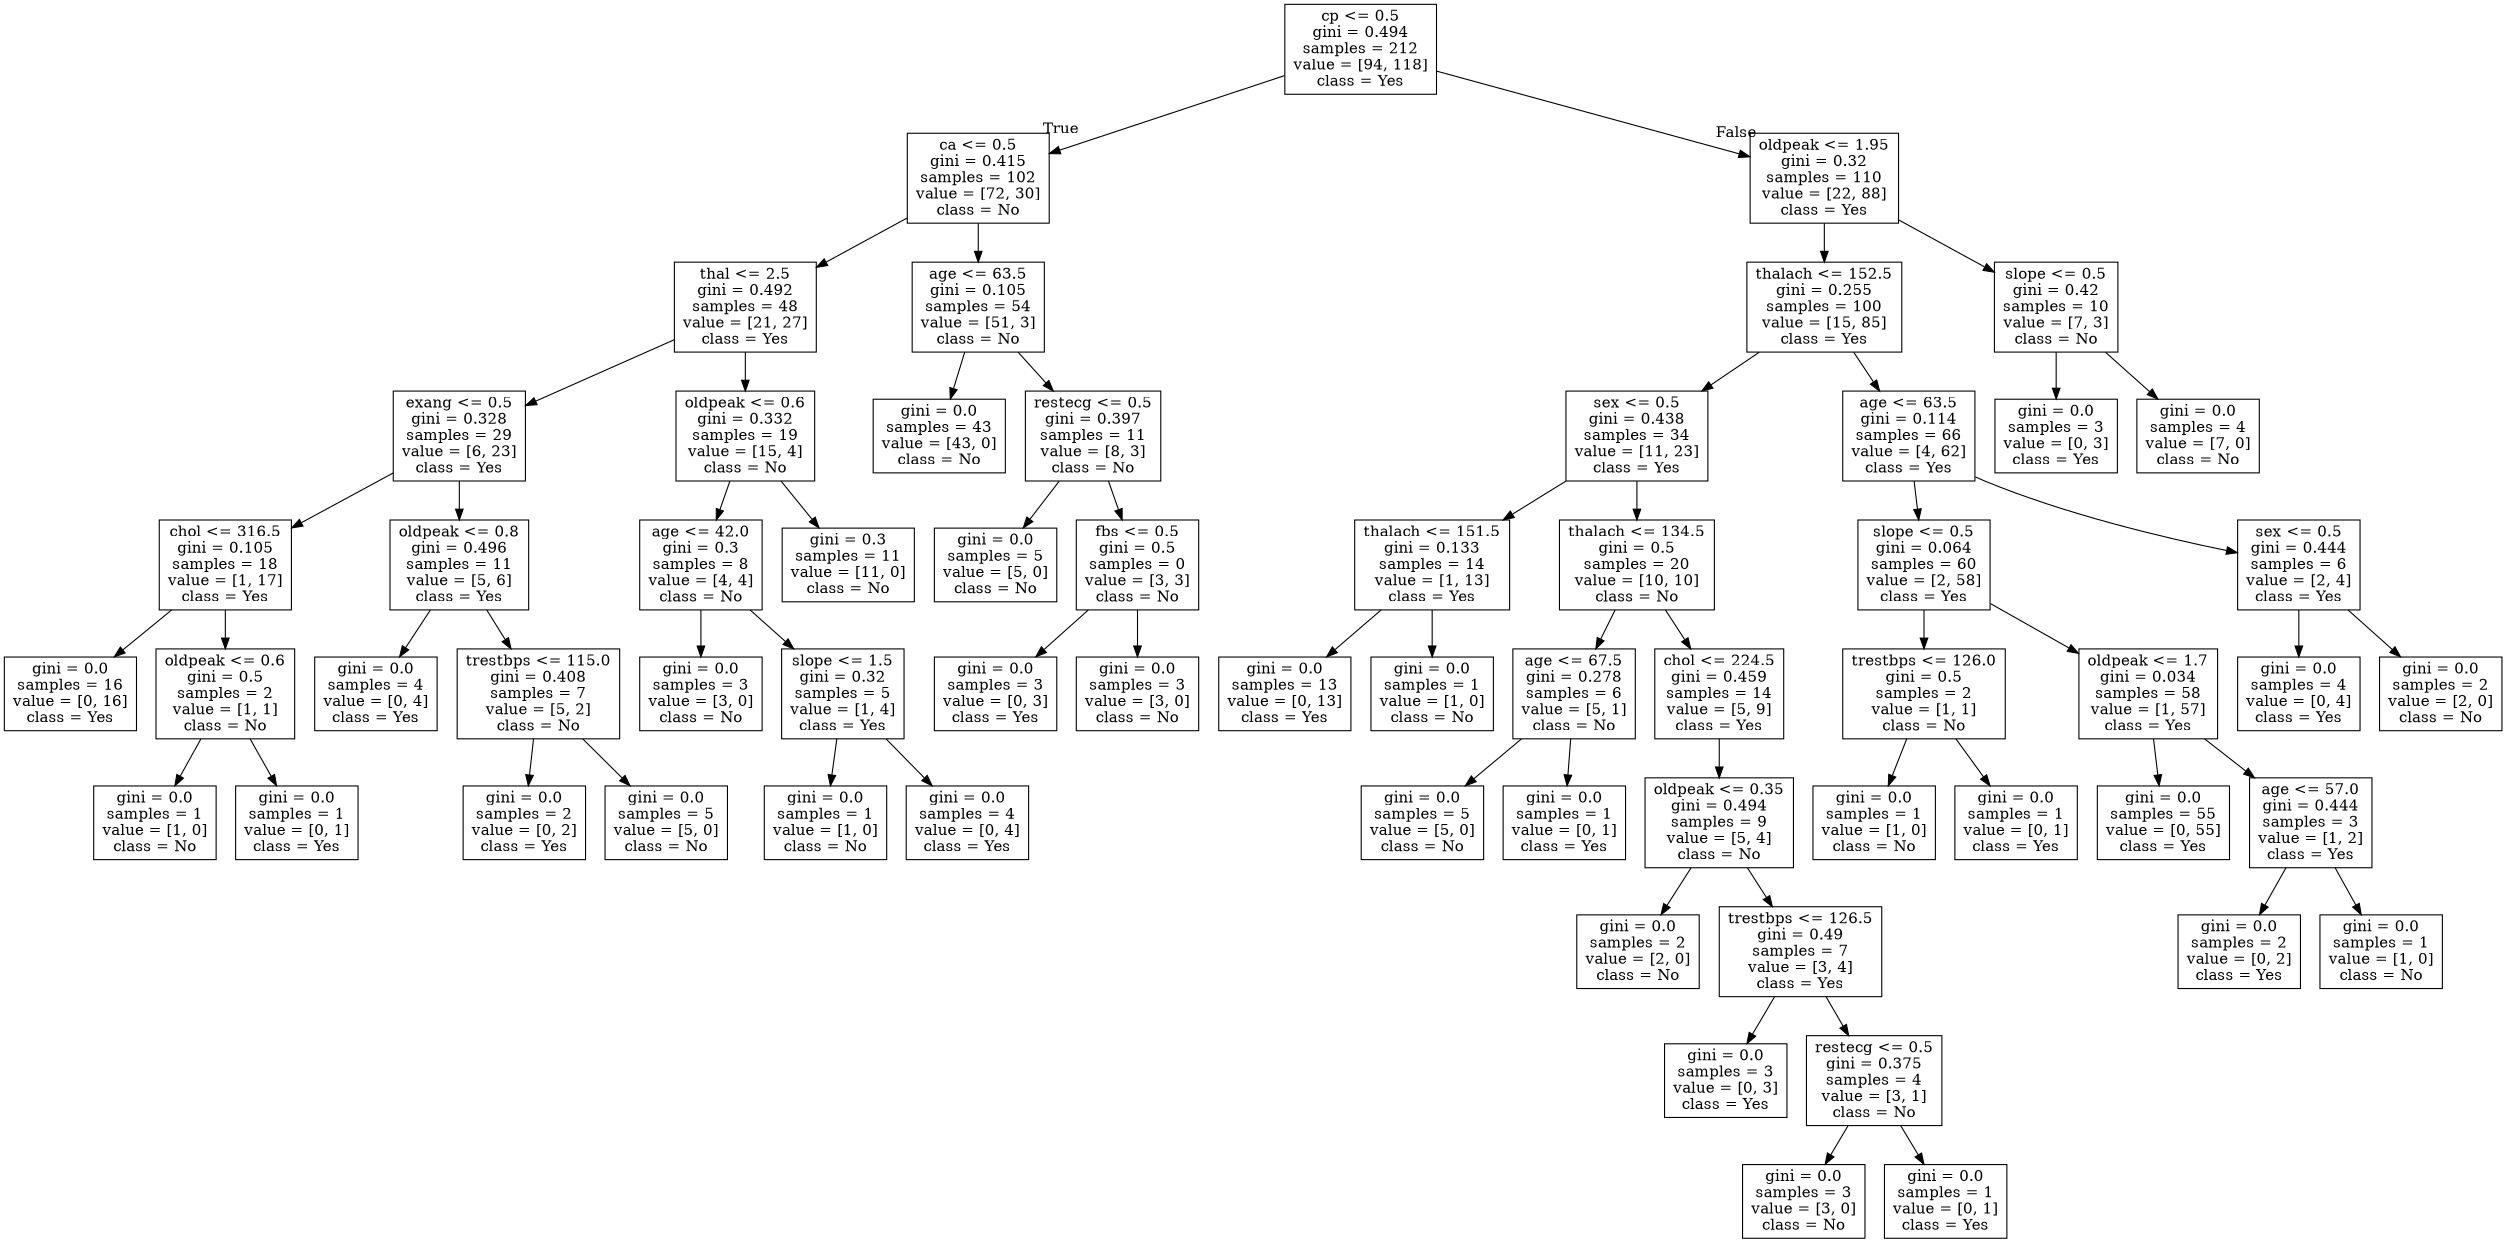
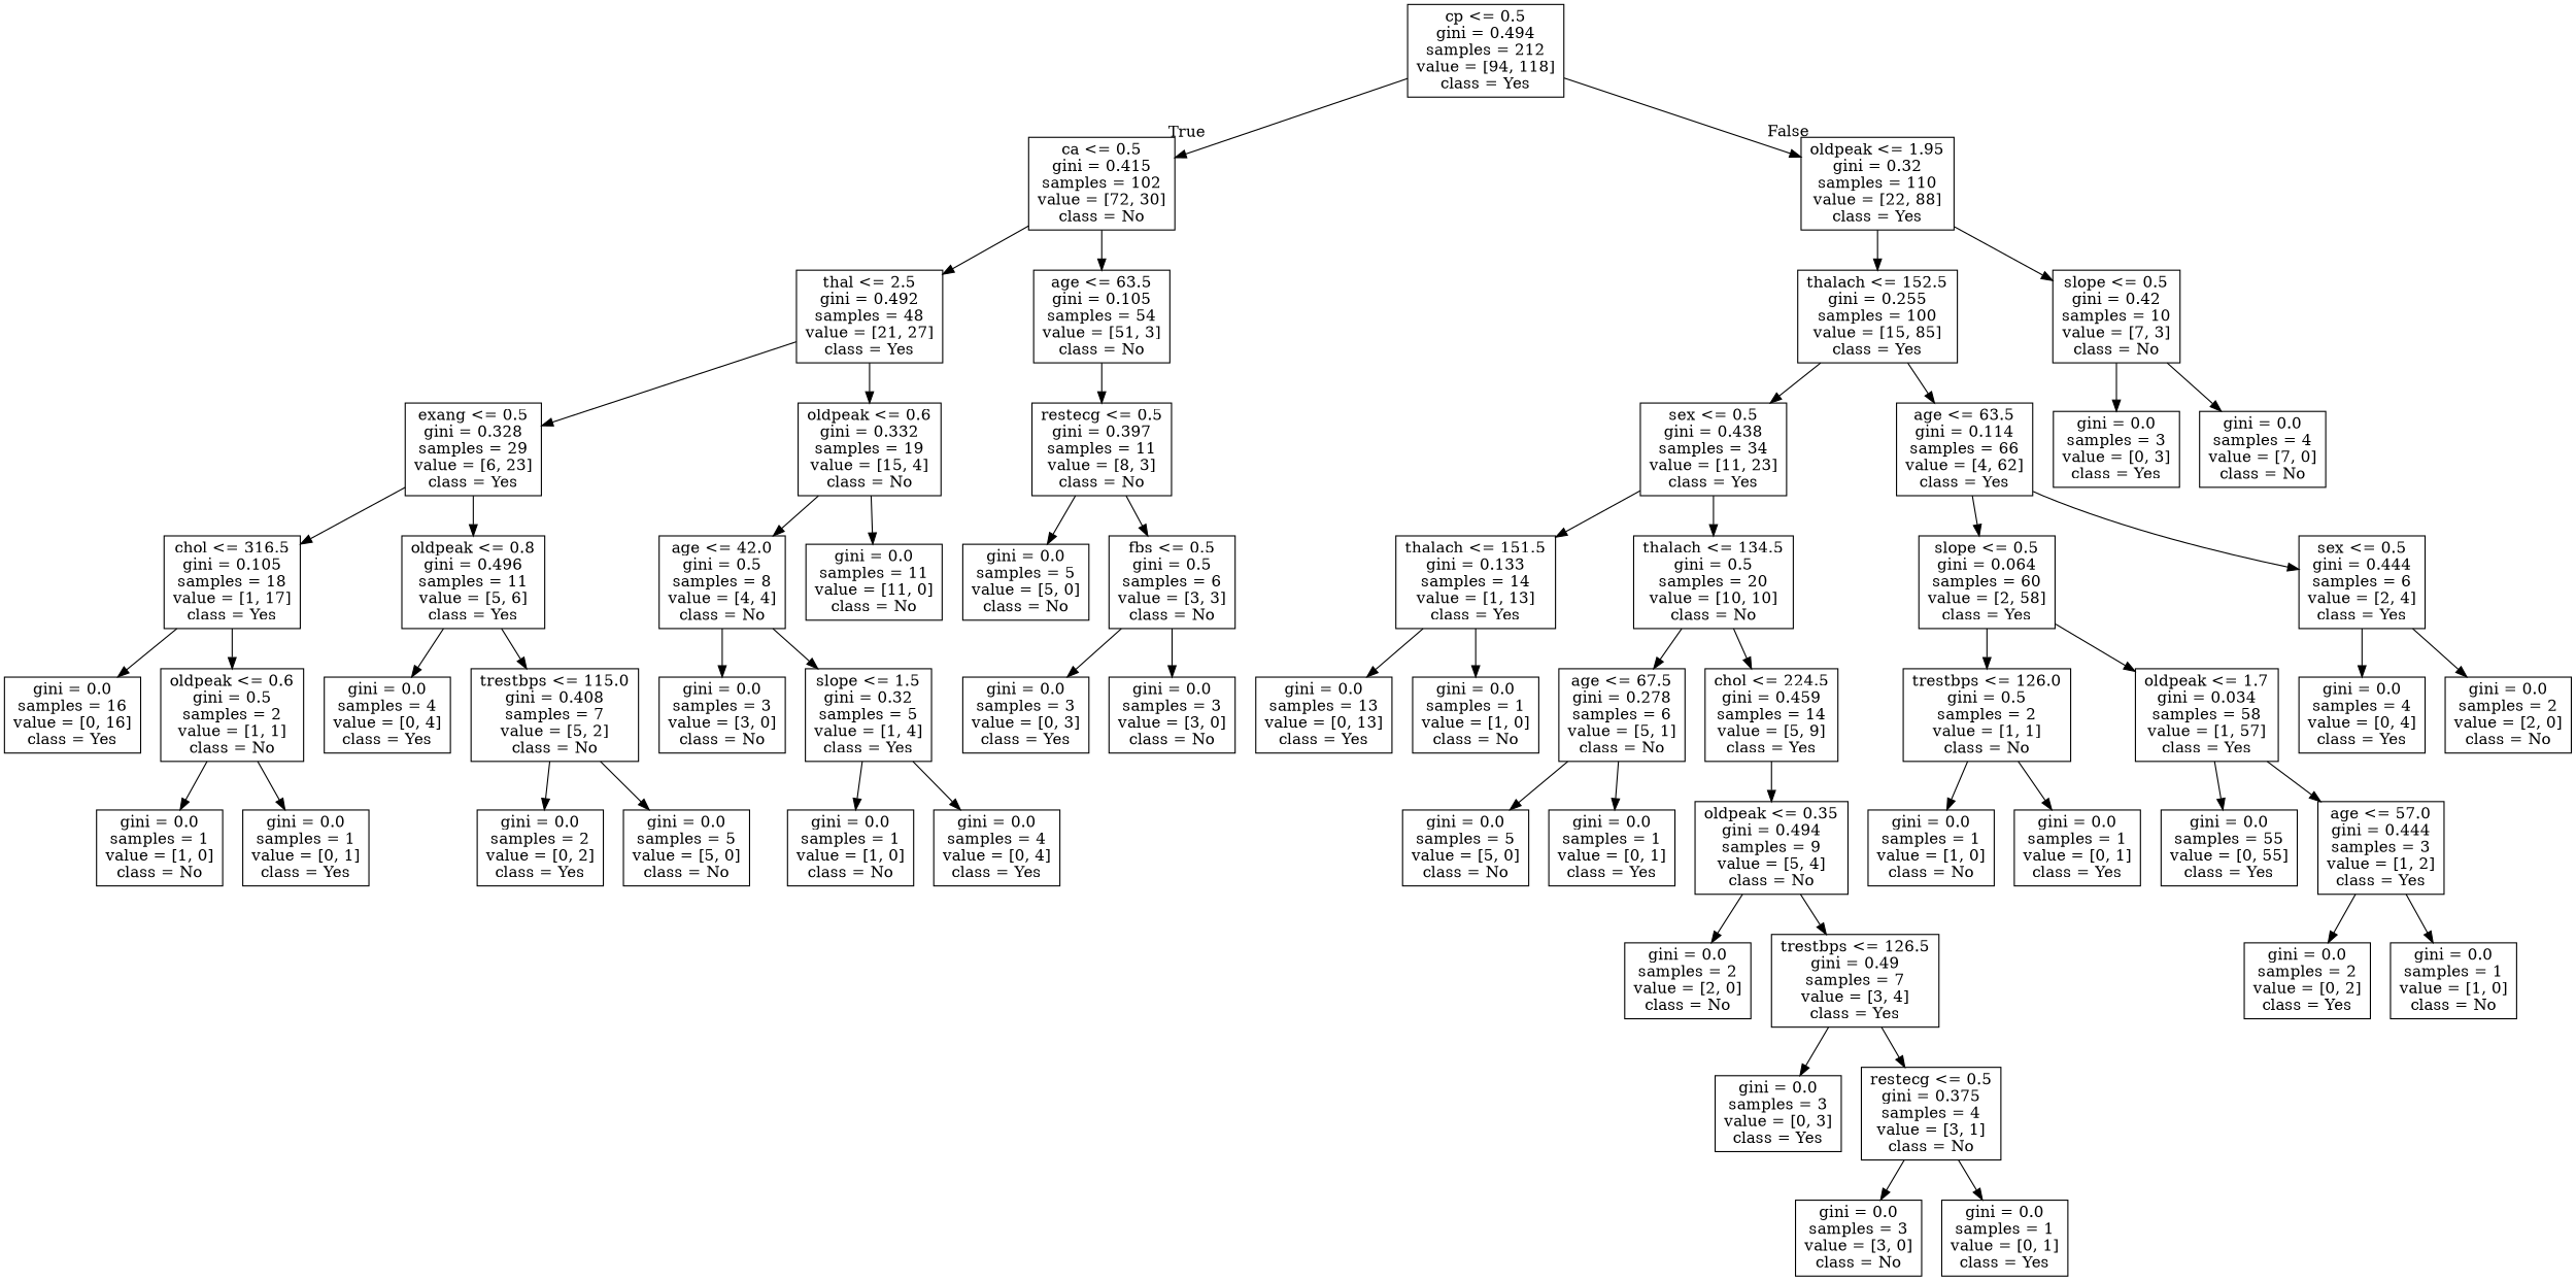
  digraph {
    node [shape=box]
    n1 [label="cp <= 0.5\ngini = 0.494\nsamples = 212\nvalue = [94, 118]\nclass = Yes"]
    n2 [label="ca <= 0.5\ngini = 0.415\nsamples = 102\nvalue = [72, 30]\nclass = No"]
    n3 [label="oldpeak <= 1.95\ngini = 0.32\nsamples = 110\nvalue = [22, 88]\nclass = Yes"]
    n4 [label="thal <= 2.5\ngini = 0.492\nsamples = 48\nvalue = [21, 27]\nclass = Yes"]
    n5 [label="age <= 63.5\ngini = 0.105\nsamples = 54\nvalue = [51, 3]\nclass = No"]
    n6 [label="thalach <= 152.5\ngini = 0.255\nsamples = 100\nvalue = [15, 85]\nclass = Yes"]
    n7 [label="slope <= 0.5\ngini = 0.42\nsamples = 10\nvalue = [7, 3]\nclass = No"]
    n8 [label="exang <= 0.5\ngini = 0.328\nsamples = 29\nvalue = [6, 23]\nclass = Yes"]
    n9 [label="oldpeak <= 0.6\ngini = 0.332\nsamples = 19\nvalue = [15, 4]\nclass = No"]
-   n10 [label="gini = 0.0\nsamples = 43\nvalue = [43, 0]\nclass = No"]
    n11 [label="restecg <= 0.5\ngini = 0.397\nsamples = 11\nvalue = [8, 3]\nclass = No"]
    n12 [label="chol <= 316.5\ngini = 0.105\nsamples = 18\nvalue = [1, 17]\nclass = Yes"]
    n13 [label="oldpeak <= 0.8\ngini = 0.496\nsamples = 11\nvalue = [5, 6]\nclass = Yes"]
-   n14 [label="age <= 42.0\ngini = 0.3\nsamples = 8\nvalue = [4, 4]\nclass = No"]
-   n15 [label="gini = 0.3\nsamples = 11\nvalue = [11, 0]\nclass = No"]
+   n14 [label="age <= 42.0\ngini = 0.5\nsamples = 8\nvalue = [4, 4]\nclass = No"]
+   n15 [label="gini = 0.0\nsamples = 11\nvalue = [11, 0]\nclass = No"]
    n16 [label="gini = 0.0\nsamples = 16\nvalue = [0, 16]\nclass = Yes"]
    n17 [label="oldpeak <= 0.6\ngini = 0.5\nsamples = 2\nvalue = [1, 1]\nclass = No"]
    n18 [label="gini = 0.0\nsamples = 4\nvalue = [0, 4]\nclass = Yes"]
    n19 [label="trestbps <= 115.0\ngini = 0.408\nsamples = 7\nvalue = [5, 2]\nclass = No"]
    n20 [label="gini = 0.0\nsamples = 1\nvalue = [1, 0]\nclass = No"]
    n21 [label="gini = 0.0\nsamples = 1\nvalue = [0, 1]\nclass = Yes"]
    n22 [label="gini = 0.0\nsamples = 2\nvalue = [0, 2]\nclass = Yes"]
    n23 [label="gini = 0.0\nsamples = 5\nvalue = [5, 0]\nclass = No"]
    n24 [label="gini = 0.0\nsamples = 3\nvalue = [3, 0]\nclass = No"]
    n25 [label="slope <= 1.5\ngini = 0.32\nsamples = 5\nvalue = [1, 4]\nclass = Yes"]
    n26 [label="gini = 0.0\nsamples = 1\nvalue = [1, 0]\nclass = No"]
    n27 [label="gini = 0.0\nsamples = 4\nvalue = [0, 4]\nclass = Yes"]
    n28 [label="gini = 0.0\nsamples = 5\nvalue = [5, 0]\nclass = No"]
-   n29 [label="fbs <= 0.5\ngini = 0.5\nsamples = 0\nvalue = [3, 3]\nclass = No"]
+   n29 [label="fbs <= 0.5\ngini = 0.5\nsamples = 6\nvalue = [3, 3]\nclass = No"]
    n30 [label="gini = 0.0\nsamples = 3\nvalue = [0, 3]\nclass = Yes"]
    n31 [label="gini = 0.0\nsamples = 3\nvalue = [3, 0]\nclass = No"]
    n32 [label="sex <= 0.5\ngini = 0.438\nsamples = 34\nvalue = [11, 23]\nclass = Yes"]
    n33 [label="age <= 63.5\ngini = 0.114\nsamples = 66\nvalue = [4, 62]\nclass = Yes"]
    n34 [label="gini = 0.0\nsamples = 3\nvalue = [0, 3]\nclass = Yes"]
    n35 [label="gini = 0.0\nsamples = 4\nvalue = [7, 0]\nclass = No"]
    n36 [label="thalach <= 151.5\ngini = 0.133\nsamples = 14\nvalue = [1, 13]\nclass = Yes"]
    n37 [label="thalach <= 134.5\ngini = 0.5\nsamples = 20\nvalue = [10, 10]\nclass = No"]
    n38 [label="slope <= 0.5\ngini = 0.064\nsamples = 60\nvalue = [2, 58]\nclass = Yes"]
    n39 [label="sex <= 0.5\ngini = 0.444\nsamples = 6\nvalue = [2, 4]\nclass = Yes"]
    n40 [label="gini = 0.0\nsamples = 13\nvalue = [0, 13]\nclass = Yes"]
    n41 [label="gini = 0.0\nsamples = 1\nvalue = [1, 0]\nclass = No"]
    n42 [label="age <= 67.5\ngini = 0.278\nsamples = 6\nvalue = [5, 1]\nclass = No"]
    n43 [label="chol <= 224.5\ngini = 0.459\nsamples = 14\nvalue = [5, 9]\nclass = Yes"]
    n44 [label="gini = 0.0\nsamples = 5\nvalue = [5, 0]\nclass = No"]
    n45 [label="gini = 0.0\nsamples = 1\nvalue = [0, 1]\nclass = Yes"]
    n46 [label="oldpeak <= 0.35\ngini = 0.494\nsamples = 9\nvalue = [5, 4]\nclass = No"]
    n47 [label="gini = 0.0\nsamples = 2\nvalue = [2, 0]\nclass = No"]
    n48 [label="trestbps <= 126.5\ngini = 0.49\nsamples = 7\nvalue = [3, 4]\nclass = Yes"]
    n49 [label="gini = 0.0\nsamples = 3\nvalue = [0, 3]\nclass = Yes"]
    n50 [label="restecg <= 0.5\ngini = 0.375\nsamples = 4\nvalue = [3, 1]\nclass = No"]
    n51 [label="gini = 0.0\nsamples = 3\nvalue = [3, 0]\nclass = No"]
    n52 [label="gini = 0.0\nsamples = 1\nvalue = [0, 1]\nclass = Yes"]
    n53 [label="trestbps <= 126.0\ngini = 0.5\nsamples = 2\nvalue = [1, 1]\nclass = No"]
    n54 [label="oldpeak <= 1.7\ngini = 0.034\nsamples = 58\nvalue = [1, 57]\nclass = Yes"]
    n55 [label="gini = 0.0\nsamples = 4\nvalue = [0, 4]\nclass = Yes"]
    n56 [label="gini = 0.0\nsamples = 2\nvalue = [2, 0]\nclass = No"]
    n57 [label="gini = 0.0\nsamples = 1\nvalue = [1, 0]\nclass = No"]
    n58 [label="gini = 0.0\nsamples = 1\nvalue = [0, 1]\nclass = Yes"]
    n59 [label="gini = 0.0\nsamples = 55\nvalue = [0, 55]\nclass = Yes"]
    n60 [label="age <= 57.0\ngini = 0.444\nsamples = 3\nvalue = [1, 2]\nclass = Yes"]
    n61 [label="gini = 0.0\nsamples = 2\nvalue = [0, 2]\nclass = Yes"]
    n62 [label="gini = 0.0\nsamples = 1\nvalue = [1, 0]\nclass = No"]
    n1 -> n2 [headlabel=True labelangle=45 labeldistance=2.5]
    n1 -> n3 [headlabel=False labelangle=-45 labeldistance=2.5]
    n2 -> n4
    n2 -> n5
    n3 -> n6
    n3 -> n7
    n4 -> n8
    n4 -> n9
-   n5 -> n10
    n5 -> n11
    n6 -> n32
    n6 -> n33
    n7 -> n34
    n7 -> n35
    n8 -> n12
    n8 -> n13
    n9 -> n14
    n9 -> n15
    n11 -> n28
    n11 -> n29
    n12 -> n16
    n12 -> n17
    n13 -> n18
    n13 -> n19
    n14 -> n24
    n14 -> n25
    n17 -> n20
    n17 -> n21
    n19 -> n22
    n19 -> n23
    n25 -> n26
    n25 -> n27
    n29 -> n30
    n29 -> n31
    n32 -> n36
    n32 -> n37
    n33 -> n38
    n33 -> n39
    n36 -> n40
    n36 -> n41
    n37 -> n42
    n37 -> n43
    n38 -> n53
    n38 -> n54
    n39 -> n55
    n39 -> n56
    n42 -> n44
    n42 -> n45
    n43 -> n46
    n46 -> n47
    n46 -> n48
    n48 -> n49
    n48 -> n50
    n50 -> n51
    n50 -> n52
    n53 -> n57
    n53 -> n58
    n54 -> n59
    n54 -> n60
    n60 -> n61
    n60 -> n62
  }
